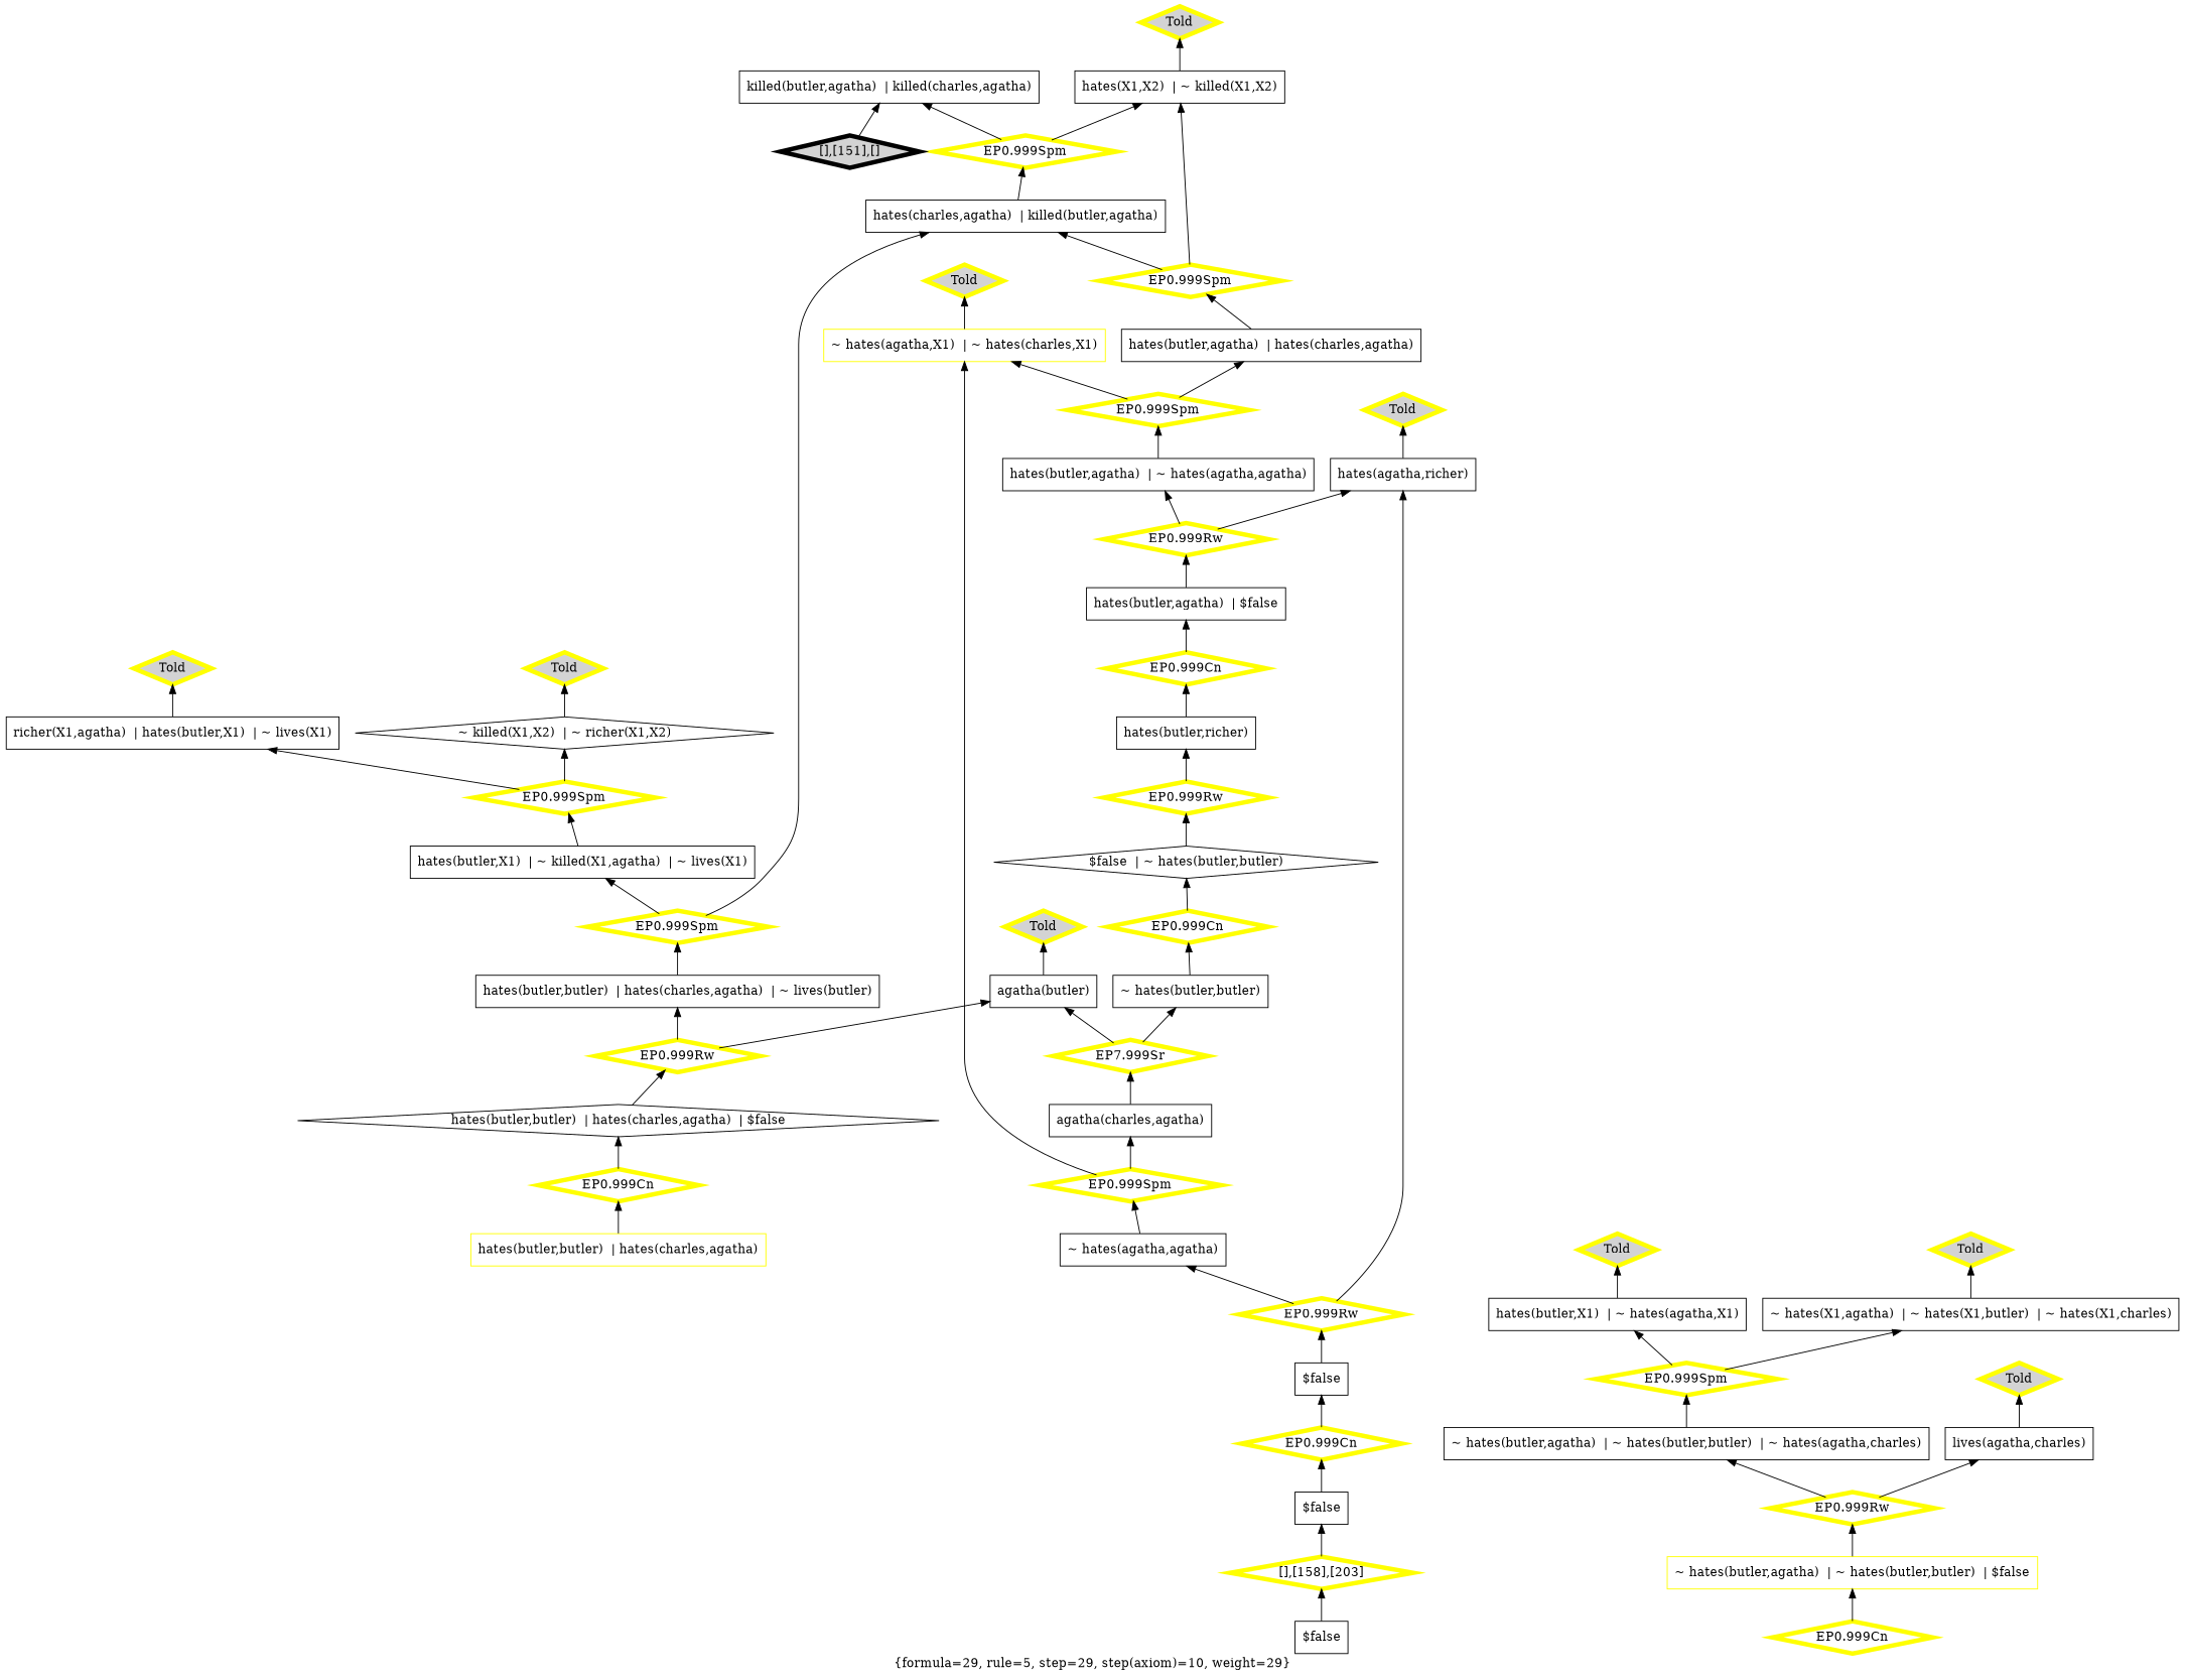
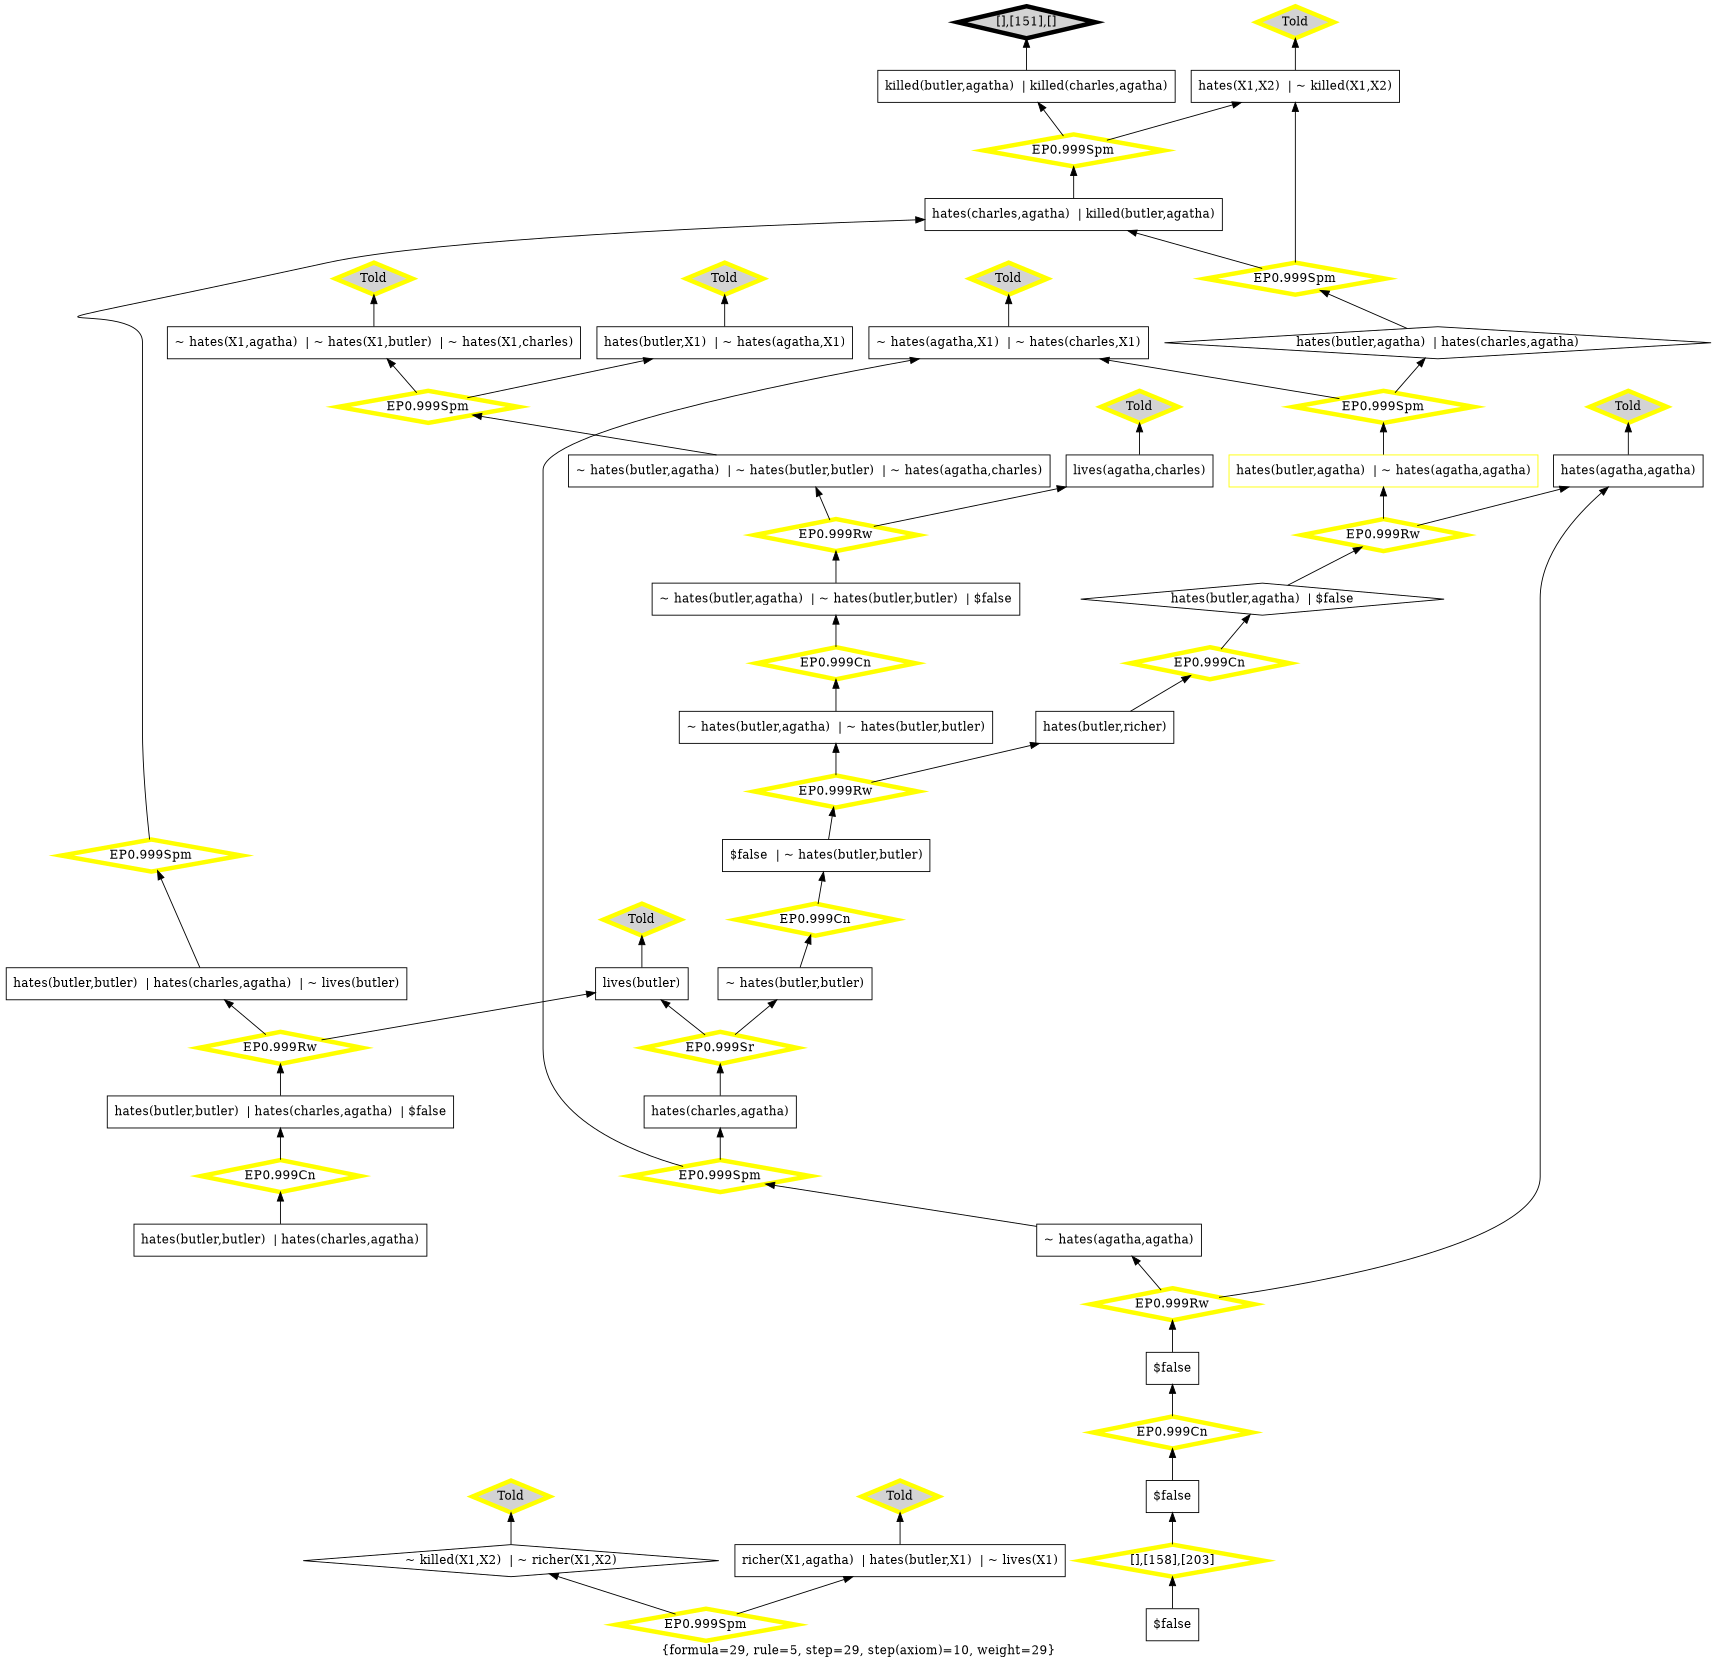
  digraph {
    label="{formula=29, rule=5, step=29, step(axiom)=10, weight=29}"
    labelloc=b
    rankdir=BT
    node [color=black fillcolor=white shape=diamond style=filled]
    n1 [label="~ killed(X1,X2)  | ~ richer(X1,X2)"]
    n2 [color=yellow fillcolor=lightgrey label=Told penwidth=5]
    n3 [label="hates(butler,X1)  | ~ hates(agatha,X1)" shape=box]
    n4 [color=yellow fillcolor=lightgrey label=Told penwidth=5]
    n5 [label="hates(butler,butler)  | hates(charles,agatha)  | ~ lives(butler)" shape=box]
    n6 [color=yellow label="EP0.999Spm" penwidth=5]
-   n7 [label="hates(butler,X1)  | ~ killed(X1,agatha)  | ~ lives(X1)" shape=box]
    n8 [label="hates(charles,agatha)  | killed(butler,agatha)" shape=box]
-   n9 [label="hates(agatha,richer)" shape=box]
+   n9 [label="hates(agatha,agatha)" shape=box]
    n10 [color=yellow fillcolor=lightgrey label=Told penwidth=5]
    n11 [color=yellow label="EP0.999Spm" penwidth=5]
    n12 [label="richer(X1,agatha)  | hates(butler,X1)  | ~ lives(X1)" shape=box]
-   n13 [label="agatha(butler)" shape=box]
+   n13 [label="lives(butler)" shape=box]
    n14 [color=yellow fillcolor=lightgrey label=Told penwidth=5]
    n15 [label="killed(butler,agatha)  | killed(charles,agatha)" shape=box]
    n16 [fillcolor=lightgrey label="[],[151],[]" penwidth=5]
-   n17 [label="$false  | ~ hates(butler,butler)"]
+   n17 [label="$false  | ~ hates(butler,butler)" shape=box]
    n18 [color=yellow label="EP0.999Rw" penwidth=5]
+   n19 [label="~ hates(butler,agatha)  | ~ hates(butler,butler)" shape=box]
    n20 [label="hates(butler,richer)" shape=box]
    n21 [label="~ hates(butler,butler)" shape=box]
    n22 [color=yellow label="EP0.999Cn" penwidth=5]
    n23 [label="$false" shape=box]
    n24 [color=yellow label="EP0.999Cn" penwidth=5]
    n25 [label="$false" shape=box]
    n26 [label="hates(X1,X2)  | ~ killed(X1,X2)" shape=box]
    n27 [color=yellow fillcolor=lightgrey label=Told penwidth=5]
-   n28 [label="hates(butler,agatha)  | hates(charles,agatha)" shape=box]
+   n28 [label="hates(butler,agatha)  | hates(charles,agatha)"]
    n29 [color=yellow label="EP0.999Spm" penwidth=5]
-   n30 [label="hates(butler,agatha)  | $false" shape=box]
+   n30 [label="hates(butler,agatha)  | $false"]
    n31 [color=yellow label="EP0.999Rw" penwidth=5]
-   n32 [label="hates(butler,agatha)  | ~ hates(agatha,agatha)" shape=box]
+   n32 [color=yellow label="hates(butler,agatha)  | ~ hates(agatha,agatha)" shape=box]
    n33 [label="$false" shape=box]
    n34 [color=yellow label="[],[158],[203]" penwidth=5]
    n35 [label="~ hates(butler,agatha)  | ~ hates(butler,butler)  | ~ hates(agatha,charles)" shape=box]
    n36 [color=yellow label="EP0.999Spm" penwidth=5]
    n37 [label="~ hates(X1,agatha)  | ~ hates(X1,butler)  | ~ hates(X1,charles)" shape=box]
-   n38 [color=yellow label="~ hates(butler,agatha)  | ~ hates(butler,butler)  | $false" shape=box]
+   n38 [label="~ hates(butler,agatha)  | ~ hates(butler,butler)  | $false" shape=box]
    n39 [color=yellow label="EP0.999Rw" penwidth=5]
    n40 [label="lives(agatha,charles)" shape=box]
-   n41 [color=yellow label="~ hates(agatha,X1)  | ~ hates(charles,X1)" shape=box]
+   n41 [label="~ hates(agatha,X1)  | ~ hates(charles,X1)" shape=box]
    n42 [color=yellow fillcolor=lightgrey label=Told penwidth=5]
    n43 [label="~ hates(agatha,agatha)" shape=box]
    n44 [color=yellow label="EP0.999Spm" penwidth=5]
-   n45 [label="agatha(charles,agatha)" shape=box]
+   n45 [label="hates(charles,agatha)" shape=box]
    n46 [color=yellow label="EP0.999Cn" penwidth=5]
    n47 [color=yellow label="EP0.999Rw" penwidth=5]
    n48 [color=yellow fillcolor=lightgrey label=Told penwidth=5]
    n49 [color=yellow label="EP0.999Cn" penwidth=5]
-   n50 [color=yellow label="hates(butler,butler)  | hates(charles,agatha)" shape=box]
+   n50 [label="hates(butler,butler)  | hates(charles,agatha)" shape=box]
    n51 [color=yellow label="EP0.999Cn" penwidth=5]
-   n52 [label="hates(butler,butler)  | hates(charles,agatha)  | $false"]
-   n53 [color=yellow label="EP7.999Sr" penwidth=5]
+   n52 [label="hates(butler,butler)  | hates(charles,agatha)  | $false" shape=box]
+   n53 [color=yellow label="EP0.999Sr" penwidth=5]
    n54 [color=yellow label="EP0.999Spm" penwidth=5]
    n55 [color=yellow fillcolor=lightgrey label=Told penwidth=5]
    n56 [color=yellow label="EP0.999Rw" penwidth=5]
    n57 [color=yellow fillcolor=lightgrey label=Told penwidth=5]
    n58 [color=yellow label="EP0.999Spm" penwidth=5]
    n1 -> n2
    n3 -> n4
    n5 -> n6
-   n6 -> n7
    n6 -> n8
-   n7 -> n11
    n8 -> n54
    n9 -> n10
    n11 -> n1
    n11 -> n12
    n12 -> n55
    n13 -> n14
-   n16 -> n15
+   n15 -> n16
    n17 -> n18
+   n18 -> n19
    n18 -> n20
+   n19 -> n46
    n20 -> n49
    n21 -> n22
    n22 -> n17
    n23 -> n24
    n24 -> n25
    n25 -> n47
    n26 -> n27
    n28 -> n29
    n29 -> n8
    n29 -> n26
    n30 -> n31
    n31 -> n9
    n31 -> n32
    n32 -> n58
    n33 -> n34
    n34 -> n23
    n35 -> n36
    n36 -> n3
    n36 -> n37
    n37 -> n48
    n38 -> n39
    n39 -> n35
    n39 -> n40
    n40 -> n57
    n41 -> n42
    n43 -> n44
    n44 -> n41
    n44 -> n45
    n45 -> n53
    n46 -> n38
    n47 -> n9
    n47 -> n43
    n49 -> n30
    n50 -> n51
    n51 -> n52
    n52 -> n56
    n53 -> n13
    n53 -> n21
    n54 -> n15
    n54 -> n26
    n56 -> n5
    n56 -> n13
    n58 -> n28
    n58 -> n41
  }
